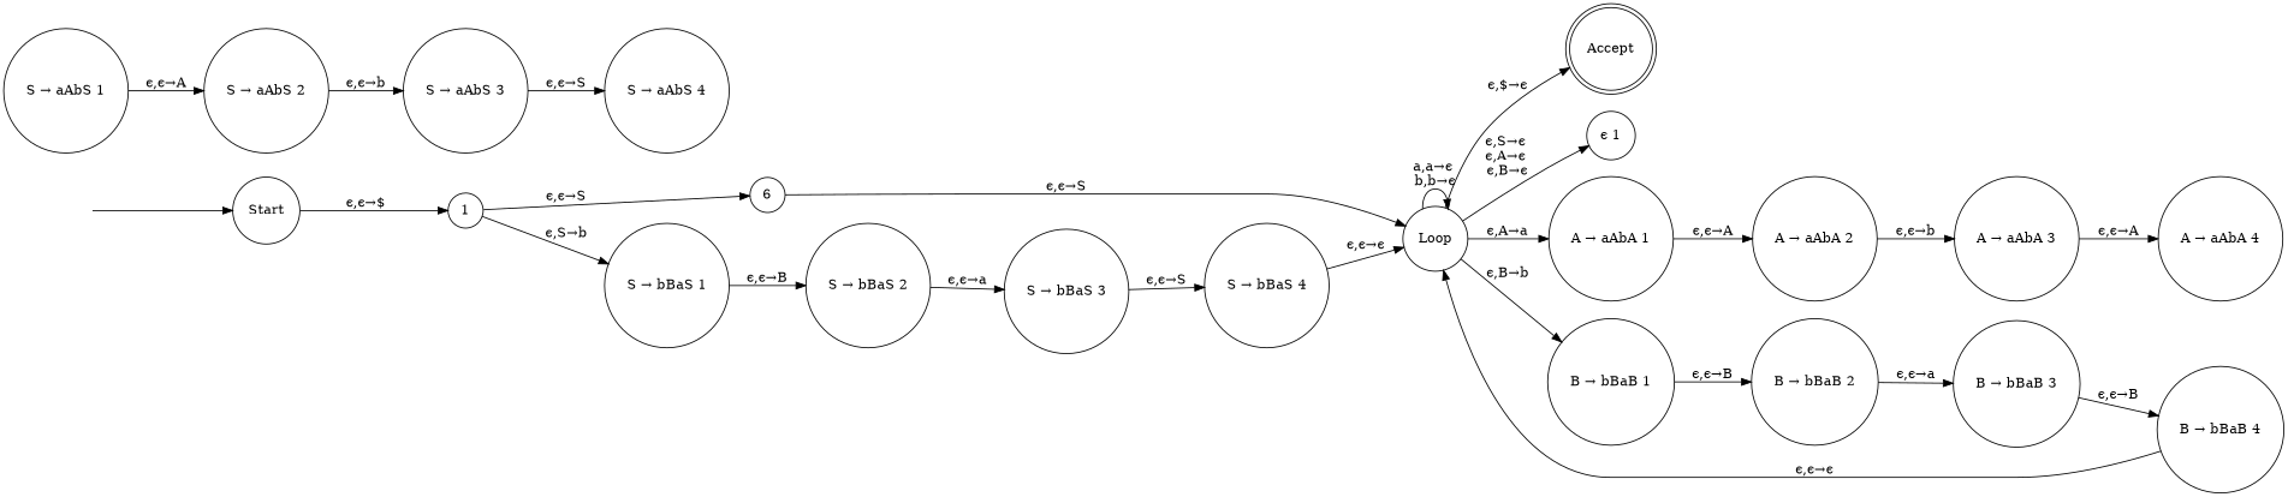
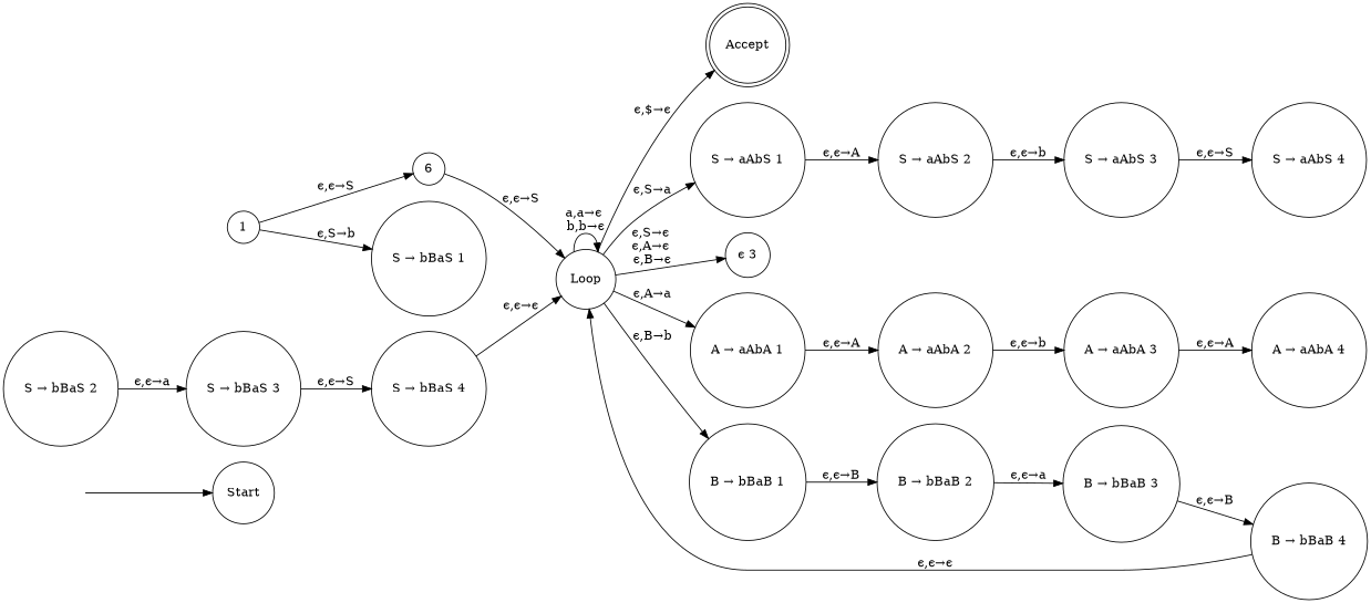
  digraph {
    rankdir=LR
    node [shape=circle]
    "" [shape=none]
    Start
    1
    Accept [shape=doublecircle]
    n5 [label=6]
    "S → bBaS 1"
    Loop
    "S → aAbS 1"
-   "ϵ 1"
+   "ϵ 1" [label="ϵ 3"]
    "A → aAbA 1"
    "B → bBaB 1"
    "S → aAbS 2"
    "S → bBaS 2"
    "A → aAbA 2"
    "B → bBaB 2"
    "S → aAbS 3"
    "S → aAbS 4"
    "S → bBaS 3"
    "S → bBaS 4"
    "A → aAbA 3"
    "A → aAbA 4"
    "B → bBaB 3"
    "B → bBaB 4"
    "" -> Start
-   Start -> 1 [label="ϵ,ϵ→$"]
    1 -> n5 [label="ϵ,ϵ→S"]
    1 -> "S → bBaS 1" [label="ϵ,S→b"]
    n5 -> Loop [label="ϵ,ϵ→S"]
-   "S → bBaS 1" -> "S → bBaS 2" [label="ϵ,ϵ→B"]
    Loop -> Accept [label="ϵ,$→ϵ"]
    Loop -> Loop [label="a,a→ϵ \nb,b→ϵ"]
+   Loop -> "S → aAbS 1" [label="ϵ,S→a"]
    Loop -> "ϵ 1" [label="ϵ,S→ϵ \nϵ,A→ϵ \nϵ,B→ϵ"]
    Loop -> "A → aAbA 1" [label="ϵ,A→a"]
    Loop -> "B → bBaB 1" [label="ϵ,B→b"]
    "S → aAbS 1" -> "S → aAbS 2" [label="ϵ,ϵ→A"]
    "A → aAbA 1" -> "A → aAbA 2" [label="ϵ,ϵ→A"]
    "B → bBaB 1" -> "B → bBaB 2" [label="ϵ,ϵ→B"]
    "S → aAbS 2" -> "S → aAbS 3" [label="ϵ,ϵ→b"]
    "S → bBaS 2" -> "S → bBaS 3" [label="ϵ,ϵ→a"]
    "A → aAbA 2" -> "A → aAbA 3" [label="ϵ,ϵ→b"]
    "B → bBaB 2" -> "B → bBaB 3" [label="ϵ,ϵ→a"]
    "S → aAbS 3" -> "S → aAbS 4" [label="ϵ,ϵ→S"]
    "S → bBaS 3" -> "S → bBaS 4" [label="ϵ,ϵ→S"]
    "S → bBaS 4" -> Loop [label="ϵ,ϵ→ϵ"]
    "A → aAbA 3" -> "A → aAbA 4" [label="ϵ,ϵ→A"]
    "B → bBaB 3" -> "B → bBaB 4" [label="ϵ,ϵ→B"]
    "B → bBaB 4" -> Loop [label="ϵ,ϵ→ϵ"]
  }
